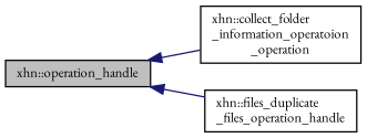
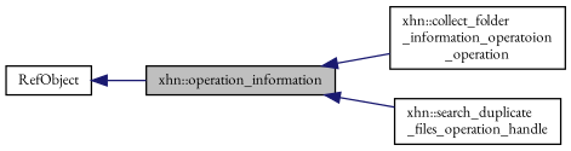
  digraph {
    fontname="EB Garamond"
    rankdir=LR
    node [color=black fillcolor=white fontname="EB Garamond" fontsize=10 shape=record style=filled]
    edge [color=midnightblue dir=back fontname="EB Garamond" fontsize=10 labelfontname=Helvetica labelfontsize=10 style=solid]
-   n1 [fillcolor=grey75 fontcolor=black height=0.2 label="xhn::operation_handle" width=0.4]
+   n1 [fillcolor=grey75 fontcolor=black height=0.2 label="xhn::operation_information" width=0.4]
    n2 [height=0.2 label="xhn::collect_folder\l_information_operatoion\l_operation" width=0.4]
-   n3 [height=0.2 label="xhn::files_duplicate\l_files_operation_handle" width=0.4]
+   n3 [height=0.2 label="xhn::search_duplicate\l_files_operation_handle" width=0.4]
+   n4 [height=0.2 label=RefObject width=0.4]
    n1 -> n2
    n1 -> n3
+   n4 -> n1
  }
